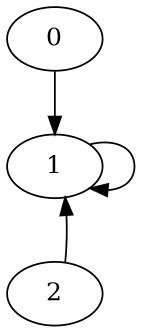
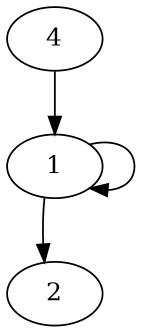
  digraph {
-   0 [height=0.5 width=0.75]
+   0 [height=0.5 width=0.75 label=4]
    1 [height=0.5 width=0.75]
    2 [height=0.5 width=0.75]
    0 -> 1
    1 -> 1
-   2 -> 1
+   1 -> 2
  }
